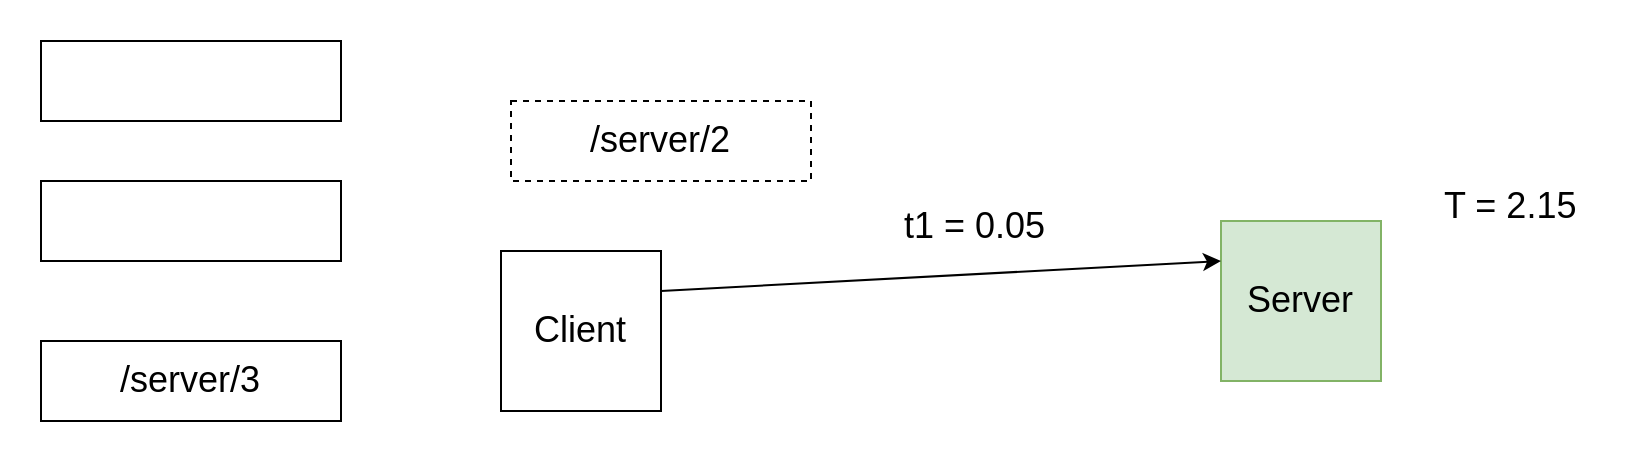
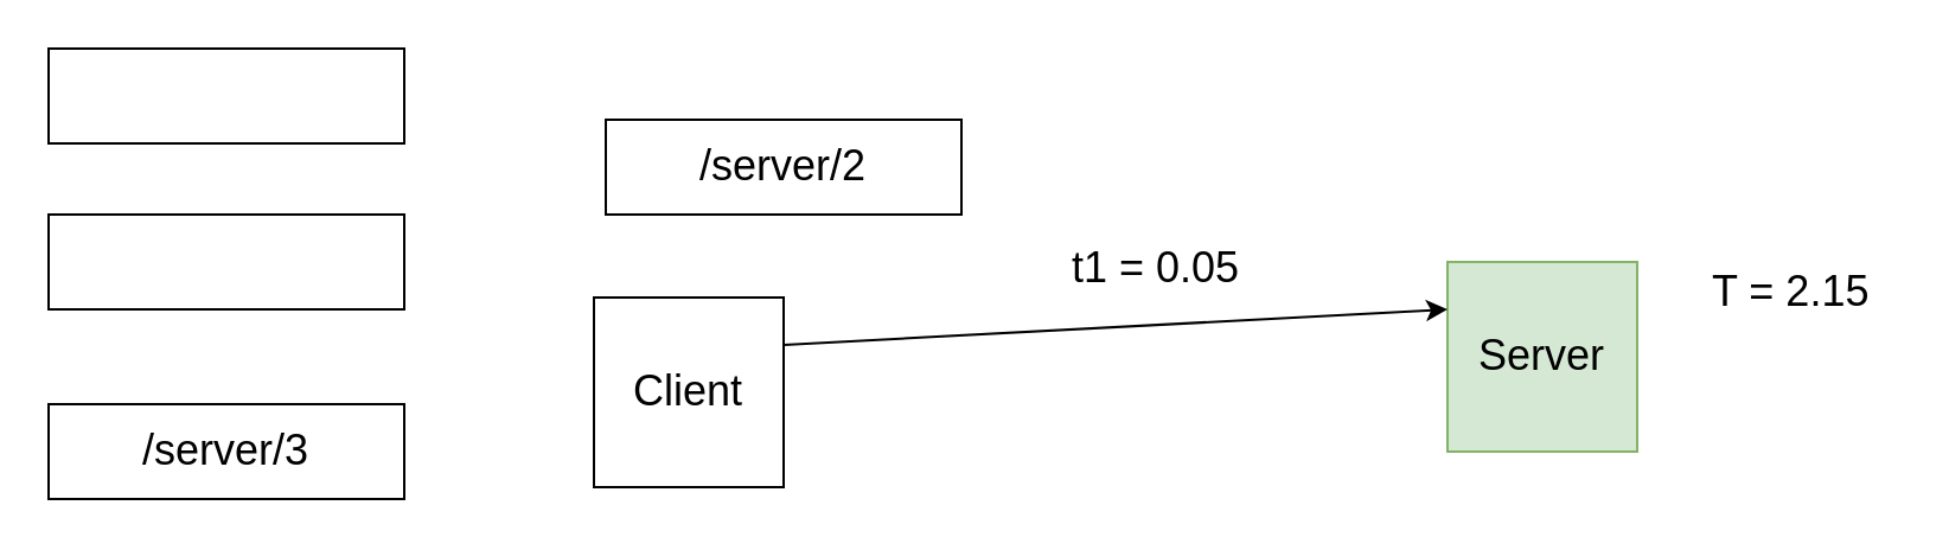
  <mxCell id="0" />
  <mxCell id="1" parent="0" />
- <mxCell id="2" value="&lt;span style=&quot;white-space: normal&quot;&gt;&lt;font style=&quot;font-size: 18px&quot;&gt;/server/2&lt;/font&gt;&lt;/span&gt;" style="rounded=0;whiteSpace=wrap;html=1;dashed=1;" parent="1" vertex="1"><mxGeometry x="255" y="50" width="150" height="40" as="geometry" /></mxCell>
+ <mxCell id="2" value="&lt;span style=&quot;white-space: normal&quot;&gt;&lt;font style=&quot;font-size: 18px&quot;&gt;/server/2&lt;/font&gt;&lt;/span&gt;" style="rounded=0;whiteSpace=wrap;html=1;" parent="1" vertex="1"><mxGeometry x="255" y="50" width="150" height="40" as="geometry" /></mxCell>
  <mxCell id="3" value="&lt;span style=&quot;white-space: normal&quot;&gt;&lt;font style=&quot;font-size: 18px&quot;&gt;/server/3&lt;/font&gt;&lt;/span&gt;" style="rounded=0;whiteSpace=wrap;html=1;" parent="1" vertex="1"><mxGeometry x="20" y="170" width="150" height="40" as="geometry" /></mxCell>
  <mxCell id="4" value="&lt;font style=&quot;font-size: 18px&quot;&gt;Client&lt;/font&gt;" style="whiteSpace=wrap;html=1;aspect=fixed;" parent="1" vertex="1"><mxGeometry x="250" y="125" width="80" height="80" as="geometry" /></mxCell>
  <mxCell id="5" value="&lt;font style=&quot;font-size: 18px&quot;&gt;Server&lt;/font&gt;" style="whiteSpace=wrap;html=1;aspect=fixed;fillColor=#d5e8d4;strokeColor=#82b366;" parent="1" vertex="1"><mxGeometry x="610" y="110" width="80" height="80" as="geometry" /></mxCell>
  <mxCell id="6" value="" style="endArrow=classic;html=1;exitX=1;exitY=0.25;exitDx=0;exitDy=0;entryX=0;entryY=0.25;entryDx=0;entryDy=0;" parent="1" source="4" target="5" edge="1"><mxGeometry width="50" height="50" relative="1" as="geometry"><mxPoint x="410" y="170" as="sourcePoint" /><mxPoint x="460" y="120" as="targetPoint" /></mxGeometry></mxCell>
  <mxCell id="7" value="&lt;font style=&quot;font-size: 18px&quot;&gt;t1 = 0.05&lt;/font&gt;" style="text;html=1;resizable=0;points=[];autosize=1;align=left;verticalAlign=top;spacingTop=-4;" parent="1" vertex="1"><mxGeometry x="450" y="100" width="90" height="20" as="geometry" /></mxCell>
- <mxCell id="8" value="&lt;font style=&quot;font-size: 18px&quot;&gt;T = 2.15&lt;/font&gt;" style="text;html=1;resizable=0;points=[];autosize=1;align=left;verticalAlign=top;spacingTop=-4;" parent="1" vertex="1"><mxGeometry x="720" y="90" width="80" height="20" as="geometry" /></mxCell>
+ <mxCell id="8" value="&lt;font style=&quot;font-size: 18px&quot;&gt;T = 2.15&lt;/font&gt;" style="text;html=1;resizable=0;points=[];autosize=1;align=left;verticalAlign=top;spacingTop=-4;" parent="1" vertex="1"><mxGeometry x="720" y="110" width="80" height="20" as="geometry" /></mxCell>
  <mxCell id="9" value="" style="rounded=0;whiteSpace=wrap;html=1;" parent="1" vertex="1"><mxGeometry x="20" y="20" width="150" height="40" as="geometry" /></mxCell>
  <mxCell id="10" value="" style="rounded=0;whiteSpace=wrap;html=1;" parent="1" vertex="1"><mxGeometry x="20" y="90" width="150" height="40" as="geometry" /></mxCell>
